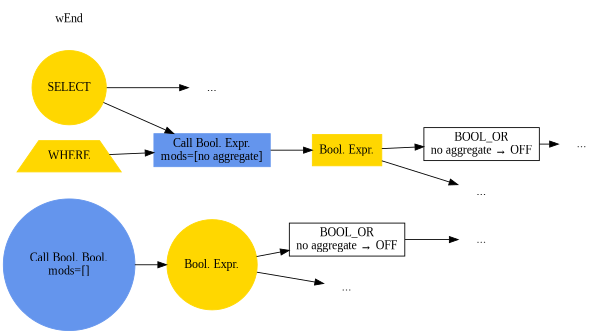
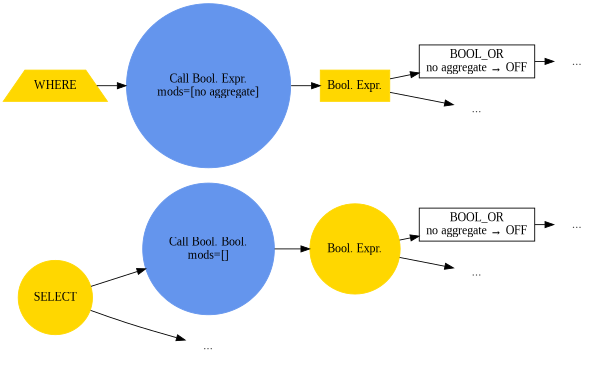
  digraph {
    fontname="Liberation Serif"
    rankdir=LR
    ranksep=0.3
    node [fontname="Liberation Serif" shape=plaintext]
    edge [fontname="Liberation Serif"]
    n1 [color=cornflowerblue label="Call Bool. Bool.\nmods=[]" shape=circle style=filled]
    n2 [color=gold label="Bool. Expr." shape=circle style=filled]
    SELECT [color=gold shape=circle style=filled]
    n4 [label="..."]
    n5 [label="BOOL_OR\nno aggregate → OFF" shape=box]
    n6 [label="..."]
    n7 [label="..."]
-   n8 [color=cornflowerblue label="Call Bool. Expr.\nmods=[no aggregate]" shape=box style=filled]
+   n8 [color=cornflowerblue label="Call Bool. Expr.\nmods=[no aggregate]" shape=circle style=filled]
    n9 [color=gold label="Bool. Expr." shape=box style=filled]
    WHERE [color=gold shape=trapezium style=filled]
    n11 [label="BOOL_OR\nno aggregate → OFF" shape=box]
    n12 [label="..."]
    n13 [label="..."]
-   wEnd
    subgraph sub_1 {
      n1
      n2
      SELECT
      n4
      n5
      n6
      n7
    }
    subgraph sub_2 {
      n8
      n9
      WHERE
      n11
      n12
      n13
-     wEnd
    }
    n1 -> n2
    n2 -> n5
    n2 -> n6
-   SELECT -> n8
+   SELECT -> n1
    SELECT -> n4
    n5 -> n7
    n8 -> n9
    n9 -> n11
    n9 -> n12
    WHERE -> n8
    n11 -> n13
  }
